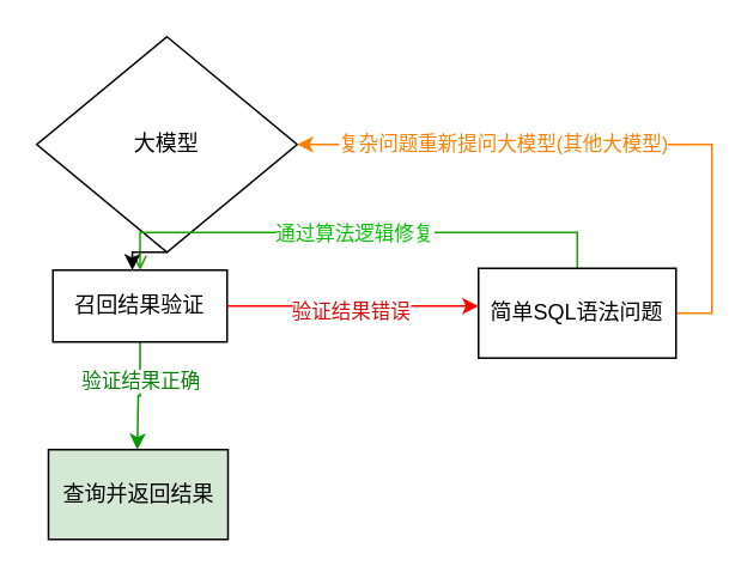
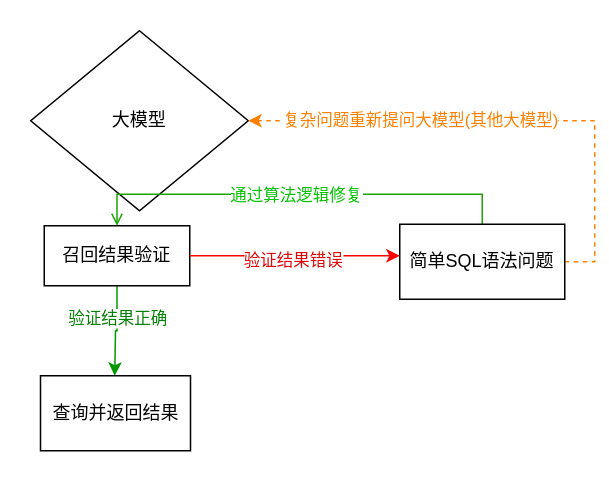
  <mxCell id="0" />
  <mxCell id="1" parent="0" />
  <mxCell id="2" value="大模型" style="rhombus;whiteSpace=wrap;html=1;" vertex="1" parent="1"><mxGeometry x="20" y="20" width="145" height="120" as="geometry" /></mxCell>
  <mxCell id="3" style="edgeStyle=orthogonalEdgeStyle;rounded=0;orthogonalLoop=1;jettySize=auto;html=1;exitX=0.5;exitY=1;exitDx=0;exitDy=0;fillColor=#009900;strokeColor=#009900;" edge="1" parent="1" source="5"><mxGeometry relative="1" as="geometry"><mxPoint x="76" y="250" as="targetPoint" /><mxPoint x="76.5" y="200" as="sourcePoint" /></mxGeometry></mxCell>
  <mxCell id="4" value="&lt;font color=&quot;#048106&quot;&gt;验证结果正确&lt;/font&gt;" style="edgeLabel;html=1;align=center;verticalAlign=middle;resizable=0;points=[];fillColor=#009900;" vertex="1" connectable="0" parent="3"><mxGeometry x="-0.297" relative="1" as="geometry"><mxPoint as="offset" /></mxGeometry></mxCell>
  <mxCell id="5" value="召回结果验证" style="rounded=0;whiteSpace=wrap;html=1;" vertex="1" parent="1"><mxGeometry x="29" y="150" width="97" height="40" as="geometry" /></mxCell>
  <mxCell id="6" style="edgeStyle=orthogonalEdgeStyle;rounded=0;orthogonalLoop=1;jettySize=auto;html=1;exitX=0.5;exitY=0;exitDx=0;exitDy=0;entryX=0.5;entryY=0;entryDx=0;entryDy=0;strokeColor=#1fa305;endArrow=open;" edge="1" parent="1" source="10" target="5"><mxGeometry relative="1" as="geometry" /></mxCell>
  <mxCell id="7" value="&lt;font color=&quot;#08c205&quot;&gt;通过算法逻辑修复&lt;/font&gt;" style="edgeLabel;html=1;align=center;verticalAlign=middle;resizable=0;points=[];" vertex="1" connectable="0" parent="6"><mxGeometry x="0.017" relative="1" as="geometry"><mxPoint as="offset" /></mxGeometry></mxCell>
- <mxCell id="8" style="edgeStyle=orthogonalEdgeStyle;rounded=0;orthogonalLoop=1;jettySize=auto;html=1;exitX=1;exitY=0.5;exitDx=0;exitDy=0;entryX=1;entryY=0.5;entryDx=0;entryDy=0;strokeColor=#FF8000;" edge="1" parent="1" source="10" target="2"><mxGeometry relative="1" as="geometry" /></mxCell>
+ <mxCell id="8" style="edgeStyle=orthogonalEdgeStyle;rounded=0;orthogonalLoop=1;jettySize=auto;html=1;exitX=1;exitY=0.5;exitDx=0;exitDy=0;entryX=1;entryY=0.5;entryDx=0;entryDy=0;strokeColor=#FF8000;dashed=1;" edge="1" parent="1" source="10" target="2"><mxGeometry relative="1" as="geometry" /></mxCell>
  <mxCell id="9" value="&lt;font color=&quot;#ff8000&quot;&gt;复杂问题重新提问大模型(其他大模型)&lt;/font&gt;" style="edgeLabel;html=1;align=center;verticalAlign=middle;resizable=0;points=[];" vertex="1" connectable="0" parent="8"><mxGeometry x="0.339" y="-1" relative="1" as="geometry"><mxPoint as="offset" /></mxGeometry></mxCell>
  <mxCell id="10" value="简单SQL语法问题" style="rounded=0;whiteSpace=wrap;html=1;" vertex="1" parent="1"><mxGeometry x="266" y="149" width="110" height="50" as="geometry" /></mxCell>
- <mxCell id="11" value="查询并返回结果" style="rounded=0;whiteSpace=wrap;html=1;fillColor=#d5e8d4;" vertex="1" parent="1"><mxGeometry x="26.5" y="250" width="100" height="50" as="geometry" /></mxCell>
- <mxCell id="12" style="edgeStyle=orthogonalEdgeStyle;rounded=0;orthogonalLoop=1;jettySize=auto;html=1;exitX=0.5;exitY=1;exitDx=0;exitDy=0;entryX=0.456;entryY=0;entryDx=0;entryDy=0;entryPerimeter=0;" edge="1" parent="1" source="2" target="5"><mxGeometry relative="1" as="geometry" /></mxCell>
+ <mxCell id="11" value="查询并返回结果" style="rounded=0;whiteSpace=wrap;html=1;" vertex="1" parent="1"><mxGeometry x="26.5" y="250" width="100" height="50" as="geometry" /></mxCell>
  <mxCell id="13" style="edgeStyle=orthogonalEdgeStyle;rounded=0;orthogonalLoop=1;jettySize=auto;html=1;exitX=1;exitY=0.5;exitDx=0;exitDy=0;strokeColor=#FF0000;" edge="1" parent="1" source="5"><mxGeometry relative="1" as="geometry"><mxPoint x="266" y="170" as="targetPoint" /></mxGeometry></mxCell>
  <mxCell id="14" value="&lt;font color=&quot;#df0707&quot;&gt;验证结果错误&lt;/font&gt;" style="edgeLabel;html=1;align=center;verticalAlign=middle;resizable=0;points=[];" vertex="1" connectable="0" parent="13"><mxGeometry x="-0.026" y="-2" relative="1" as="geometry"><mxPoint as="offset" /></mxGeometry></mxCell>
